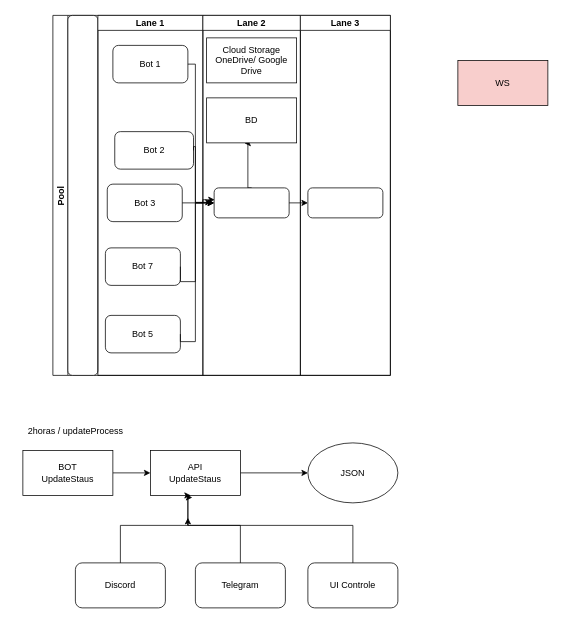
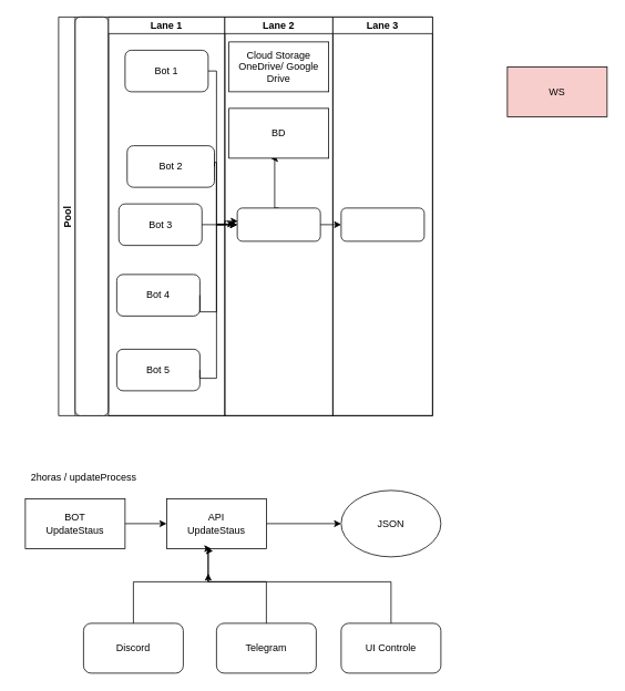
  <mxCell id="0" />
  <mxCell id="1" parent="0" />
  <mxCell id="2" value="Pool" style="swimlane;childLayout=stackLayout;resizeParent=1;resizeParentMax=0;startSize=20;horizontal=0;horizontalStack=1;" vertex="1" parent="1"><mxGeometry x="70" y="20" width="450" height="480" as="geometry" /></mxCell>
  <mxCell id="3" value="" style="rounded=1;whiteSpace=wrap;html=1;" vertex="1" parent="2"><mxGeometry x="20" width="40" height="480" as="geometry" /></mxCell>
  <mxCell id="4" value="Lane 1" style="swimlane;startSize=20;" vertex="1" parent="2"><mxGeometry x="60" width="140" height="480" as="geometry" /></mxCell>
  <mxCell id="5" value="Bot 1" style="rounded=1;whiteSpace=wrap;html=1;" vertex="1" parent="4"><mxGeometry x="20" y="40" width="100" height="50" as="geometry" /></mxCell>
  <mxCell id="6" value="Bot 2" style="rounded=1;whiteSpace=wrap;html=1;" vertex="1" parent="4"><mxGeometry x="22.5" y="155" width="105" height="50" as="geometry" /></mxCell>
  <mxCell id="7" value="Bot 3" style="rounded=1;whiteSpace=wrap;html=1;" vertex="1" parent="4"><mxGeometry x="12.5" y="225" width="100" height="50" as="geometry" /></mxCell>
- <mxCell id="8" value="Bot 7" style="rounded=1;whiteSpace=wrap;html=1;" vertex="1" parent="4"><mxGeometry x="10" y="310" width="100" height="50" as="geometry" /></mxCell>
+ <mxCell id="8" value="Bot 4" style="rounded=1;whiteSpace=wrap;html=1;" vertex="1" parent="4"><mxGeometry x="10" y="310" width="100" height="50" as="geometry" /></mxCell>
  <mxCell id="9" value="Bot 5" style="rounded=1;whiteSpace=wrap;html=1;" vertex="1" parent="4"><mxGeometry x="10" y="400" width="100" height="50" as="geometry" /></mxCell>
  <mxCell id="10" value="Lane 2" style="swimlane;startSize=20;" vertex="1" parent="2"><mxGeometry x="200" width="130" height="480" as="geometry" /></mxCell>
  <mxCell id="11" style="edgeStyle=orthogonalEdgeStyle;rounded=0;orthogonalLoop=1;jettySize=auto;html=1;exitX=0.5;exitY=0;exitDx=0;exitDy=0;entryX=0.42;entryY=1.006;entryDx=0;entryDy=0;entryPerimeter=0;" edge="1" parent="10" source="12" target="13"><mxGeometry relative="1" as="geometry"><Array as="points"><mxPoint x="60" y="170" /></Array></mxGeometry></mxCell>
  <mxCell id="12" value="" style="rounded=1;whiteSpace=wrap;html=1;" vertex="1" parent="10"><mxGeometry x="15" y="230" width="100" height="40" as="geometry" /></mxCell>
  <mxCell id="13" value="BD" style="rounded=0;whiteSpace=wrap;html=1;" vertex="1" parent="10"><mxGeometry x="5" y="110" width="120" height="60" as="geometry" /></mxCell>
  <mxCell id="14" value="Cloud Storage&lt;br&gt;OneDrive/ Google Drive" style="rounded=0;whiteSpace=wrap;html=1;" vertex="1" parent="10"><mxGeometry x="5" y="30" width="120" height="60" as="geometry" /></mxCell>
  <mxCell id="15" value="Lane 3" style="swimlane;startSize=20;" vertex="1" parent="2"><mxGeometry x="330" width="120" height="480" as="geometry" /></mxCell>
  <mxCell id="16" value="" style="rounded=1;whiteSpace=wrap;html=1;" vertex="1" parent="15"><mxGeometry x="10" y="230" width="100" height="40" as="geometry" /></mxCell>
  <mxCell id="17" style="edgeStyle=orthogonalEdgeStyle;rounded=0;orthogonalLoop=1;jettySize=auto;html=1;exitX=1;exitY=0.5;exitDx=0;exitDy=0;entryX=0.007;entryY=0.396;entryDx=0;entryDy=0;entryPerimeter=0;" edge="1" parent="2" source="5" target="12"><mxGeometry relative="1" as="geometry"><Array as="points"><mxPoint x="190" y="65" /><mxPoint x="190" y="250" /><mxPoint x="200" y="250" /><mxPoint x="200" y="246" /></Array></mxGeometry></mxCell>
  <mxCell id="18" style="edgeStyle=orthogonalEdgeStyle;rounded=0;orthogonalLoop=1;jettySize=auto;html=1;exitX=1;exitY=0.5;exitDx=0;exitDy=0;entryX=-0.033;entryY=0.482;entryDx=0;entryDy=0;entryPerimeter=0;" edge="1" parent="2" source="6" target="12"><mxGeometry relative="1" as="geometry"><Array as="points"><mxPoint x="190" y="175" /><mxPoint x="190" y="249" /></Array></mxGeometry></mxCell>
  <mxCell id="19" style="edgeStyle=orthogonalEdgeStyle;rounded=0;orthogonalLoop=1;jettySize=auto;html=1;exitX=1;exitY=0.5;exitDx=0;exitDy=0;entryX=0;entryY=0.5;entryDx=0;entryDy=0;" edge="1" parent="2" source="8" target="12"><mxGeometry relative="1" as="geometry"><Array as="points"><mxPoint x="190" y="355" /><mxPoint x="190" y="250" /></Array></mxGeometry></mxCell>
  <mxCell id="20" style="edgeStyle=orthogonalEdgeStyle;rounded=0;orthogonalLoop=1;jettySize=auto;html=1;exitX=1;exitY=0.5;exitDx=0;exitDy=0;entryX=0;entryY=0.5;entryDx=0;entryDy=0;" edge="1" parent="2" source="9" target="12"><mxGeometry relative="1" as="geometry"><Array as="points"><mxPoint x="190" y="435" /><mxPoint x="190" y="250" /></Array></mxGeometry></mxCell>
  <mxCell id="21" style="edgeStyle=orthogonalEdgeStyle;rounded=0;orthogonalLoop=1;jettySize=auto;html=1;exitX=1;exitY=0.5;exitDx=0;exitDy=0;entryX=0;entryY=0.5;entryDx=0;entryDy=0;" edge="1" parent="2" source="12" target="16"><mxGeometry relative="1" as="geometry" /></mxCell>
  <mxCell id="22" style="edgeStyle=orthogonalEdgeStyle;rounded=0;orthogonalLoop=1;jettySize=auto;html=1;exitX=1;exitY=0.5;exitDx=0;exitDy=0;entryX=0;entryY=0.5;entryDx=0;entryDy=0;" edge="1" parent="2" source="7" target="12"><mxGeometry relative="1" as="geometry" /></mxCell>
  <mxCell id="23" value="WS" style="rounded=0;whiteSpace=wrap;html=1;fillColor=#f8cecc;" vertex="1" parent="1"><mxGeometry x="610" y="80" width="120" height="60" as="geometry" /></mxCell>
  <mxCell id="24" style="edgeStyle=orthogonalEdgeStyle;rounded=0;orthogonalLoop=1;jettySize=auto;html=1;exitX=1;exitY=0.5;exitDx=0;exitDy=0;entryX=0;entryY=0.5;entryDx=0;entryDy=0;" edge="1" parent="1" source="25" target="27"><mxGeometry relative="1" as="geometry" /></mxCell>
  <mxCell id="25" value="BOT&lt;br&gt;UpdateStaus" style="rounded=0;whiteSpace=wrap;html=1;" vertex="1" parent="1"><mxGeometry x="30" y="600" width="120" height="60" as="geometry" /></mxCell>
  <mxCell id="26" style="edgeStyle=orthogonalEdgeStyle;rounded=0;orthogonalLoop=1;jettySize=auto;html=1;exitX=1;exitY=0.5;exitDx=0;exitDy=0;entryX=0;entryY=0.5;entryDx=0;entryDy=0;" edge="1" parent="1" source="27" target="28"><mxGeometry relative="1" as="geometry" /></mxCell>
  <mxCell id="27" value="API&lt;br&gt;UpdateStaus" style="rounded=0;whiteSpace=wrap;html=1;" vertex="1" parent="1"><mxGeometry x="200" y="600" width="120" height="60" as="geometry" /></mxCell>
  <mxCell id="28" value="JSON" style="ellipse;whiteSpace=wrap;html=1;" vertex="1" parent="1"><mxGeometry x="410" y="590" width="120" height="80" as="geometry" /></mxCell>
  <mxCell id="29" style="edgeStyle=orthogonalEdgeStyle;rounded=0;orthogonalLoop=1;jettySize=auto;html=1;exitX=0.5;exitY=0;exitDx=0;exitDy=0;entryX=0.449;entryY=1.001;entryDx=0;entryDy=0;entryPerimeter=0;" edge="1" parent="1" source="30" target="27"><mxGeometry relative="1" as="geometry"><Array as="points"><mxPoint x="160" y="700" /><mxPoint x="250" y="700" /><mxPoint x="250" y="660" /></Array></mxGeometry></mxCell>
  <mxCell id="30" value="Discord" style="rounded=1;whiteSpace=wrap;html=1;" vertex="1" parent="1"><mxGeometry x="100" y="750" width="120" height="60" as="geometry" /></mxCell>
  <mxCell id="31" style="edgeStyle=orthogonalEdgeStyle;rounded=0;orthogonalLoop=1;jettySize=auto;html=1;exitX=0.5;exitY=0;exitDx=0;exitDy=0;entryX=0.466;entryY=1.047;entryDx=0;entryDy=0;entryPerimeter=0;" edge="1" parent="1" source="32" target="27"><mxGeometry relative="1" as="geometry"><Array as="points"><mxPoint x="320" y="700" /><mxPoint x="250" y="700" /><mxPoint x="250" y="663" /></Array></mxGeometry></mxCell>
  <mxCell id="32" value="Telegram" style="rounded=1;whiteSpace=wrap;html=1;" vertex="1" parent="1"><mxGeometry x="260" y="750" width="120" height="60" as="geometry" /></mxCell>
  <mxCell id="33" value="2horas / updateProcess&lt;br&gt;" style="text;html=1;align=center;verticalAlign=middle;resizable=0;points=[];autosize=1;strokeColor=none;fillColor=none;" vertex="1" parent="1"><mxGeometry x="20" y="560" width="160" height="30" as="geometry" /></mxCell>
  <mxCell id="34" style="edgeStyle=orthogonalEdgeStyle;rounded=0;orthogonalLoop=1;jettySize=auto;html=1;exitX=0.5;exitY=0;exitDx=0;exitDy=0;" edge="1" parent="1" source="35"><mxGeometry relative="1" as="geometry"><mxPoint x="250.034" y="690" as="targetPoint" /><Array as="points"><mxPoint x="470" y="700" /><mxPoint x="250" y="700" /></Array></mxGeometry></mxCell>
  <mxCell id="35" value="UI Controle" style="rounded=1;whiteSpace=wrap;html=1;" vertex="1" parent="1"><mxGeometry x="410" y="750" width="120" height="60" as="geometry" /></mxCell>
